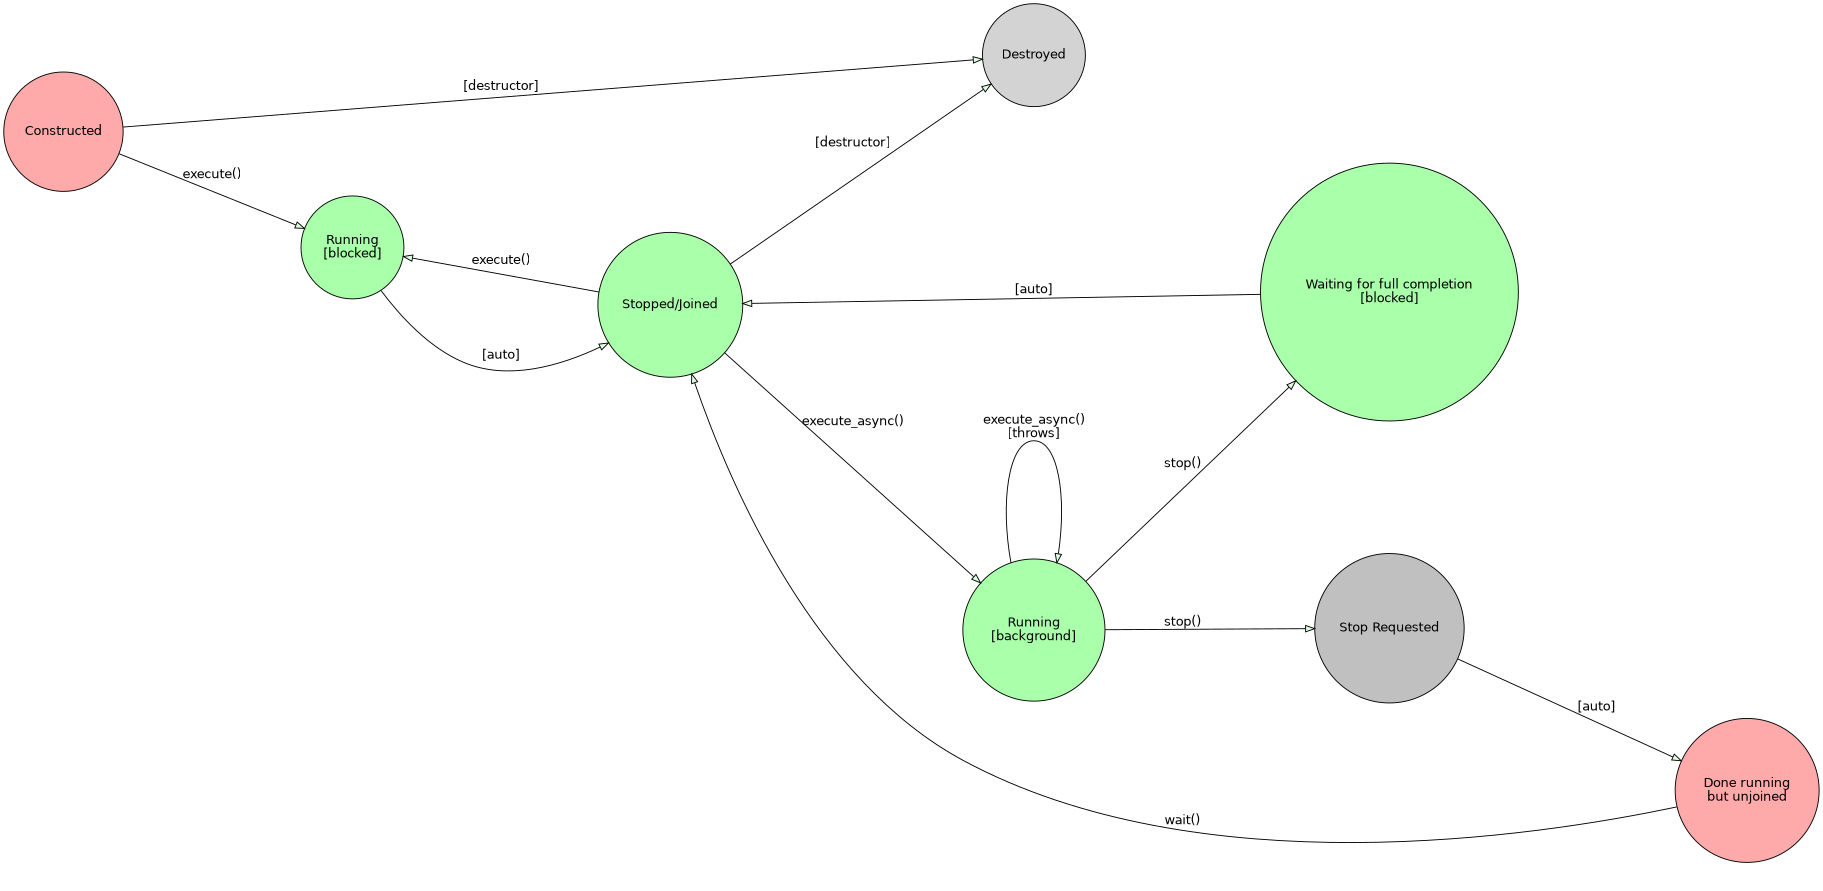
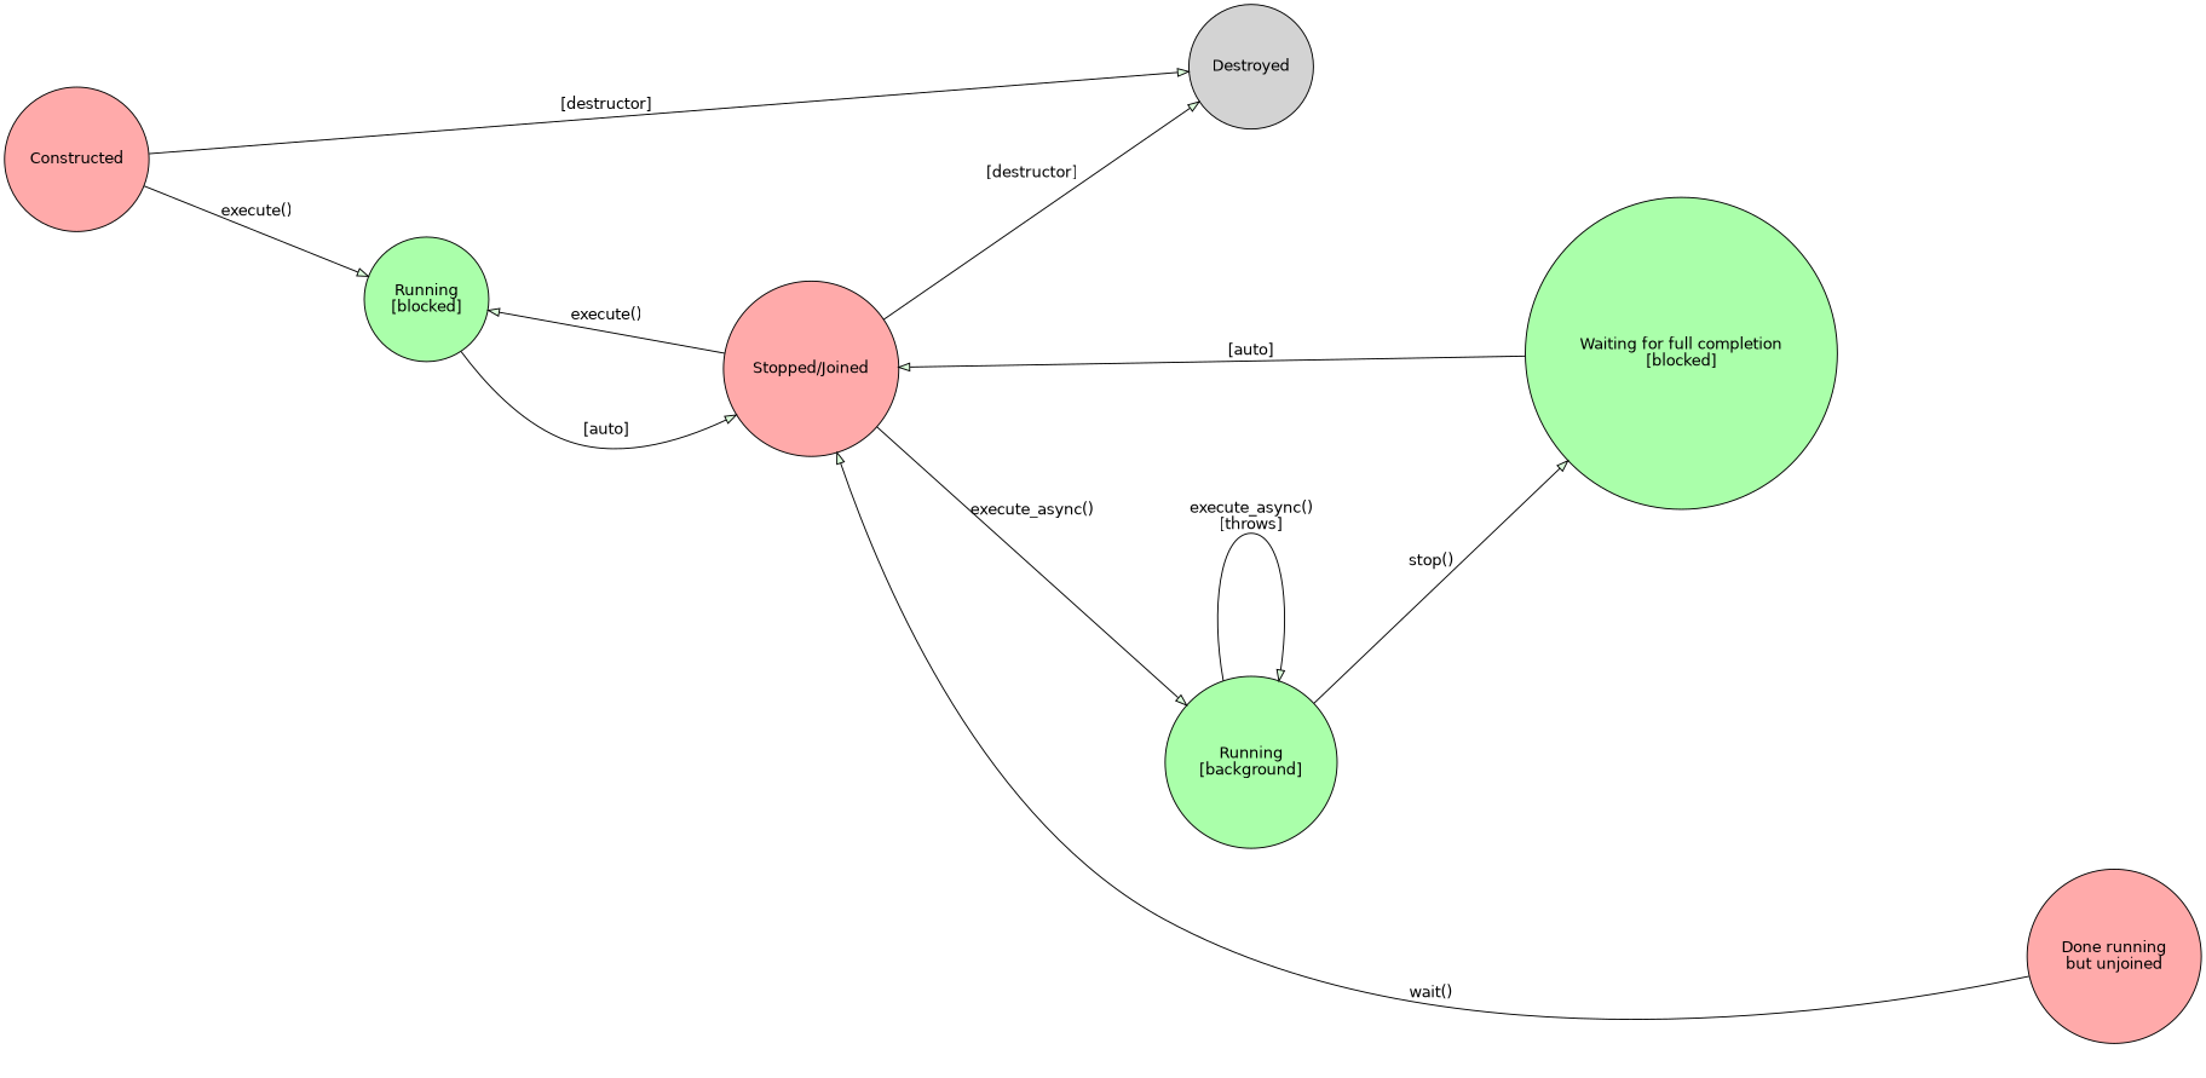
  digraph {
    fontname="DejaVu Sans"
    nodesep=1.8
    rankdir=LR
    ranksep=1.8
    splines=true
    node [border="#333333" fillcolor="#ffaaaa" fontname="DejaVu Sans" shape=circle style=filled]
    edge [fillcolor="#ddffdd" fontname="DejaVu Sans"]
    n1 [label=Constructed]
    n2 [fillcolor="#aaffaa" label="Running\n[blocked]"]
    n3 [label=Destroyed fillcolor=""]
-   n4 [fillcolor="#aaffaa" label="Stopped/Joined"]
+   n4 [label="Stopped/Joined"]
    n5 [fillcolor="#aaffaa" label="Running\n[background]"]
-   n6 [fillcolor=grey label="Stop Requested"]
    n7 [fillcolor="#aaffaa" label="Waiting for full completion\n[blocked]"]
    n8 [label="Done running\nbut unjoined"]
    n1 -> n2 [label="execute()"]
    n1 -> n3 [label="[destructor]"]
    n2 -> n4 [label="[auto]"]
    n4 -> n2 [label="execute()"]
    n4 -> n3 [label="[destructor]"]
    n4 -> n5 [label="execute_async()"]
    n5 -> n5 [label="execute_async()\n[throws]"]
-   n5 -> n6 [label="stop()"]
    n5 -> n7 [label="stop()"]
-   n6 -> n8 [label="[auto]"]
    n7 -> n4 [label="[auto]"]
    n8 -> n4 [label="wait()"]
  }
